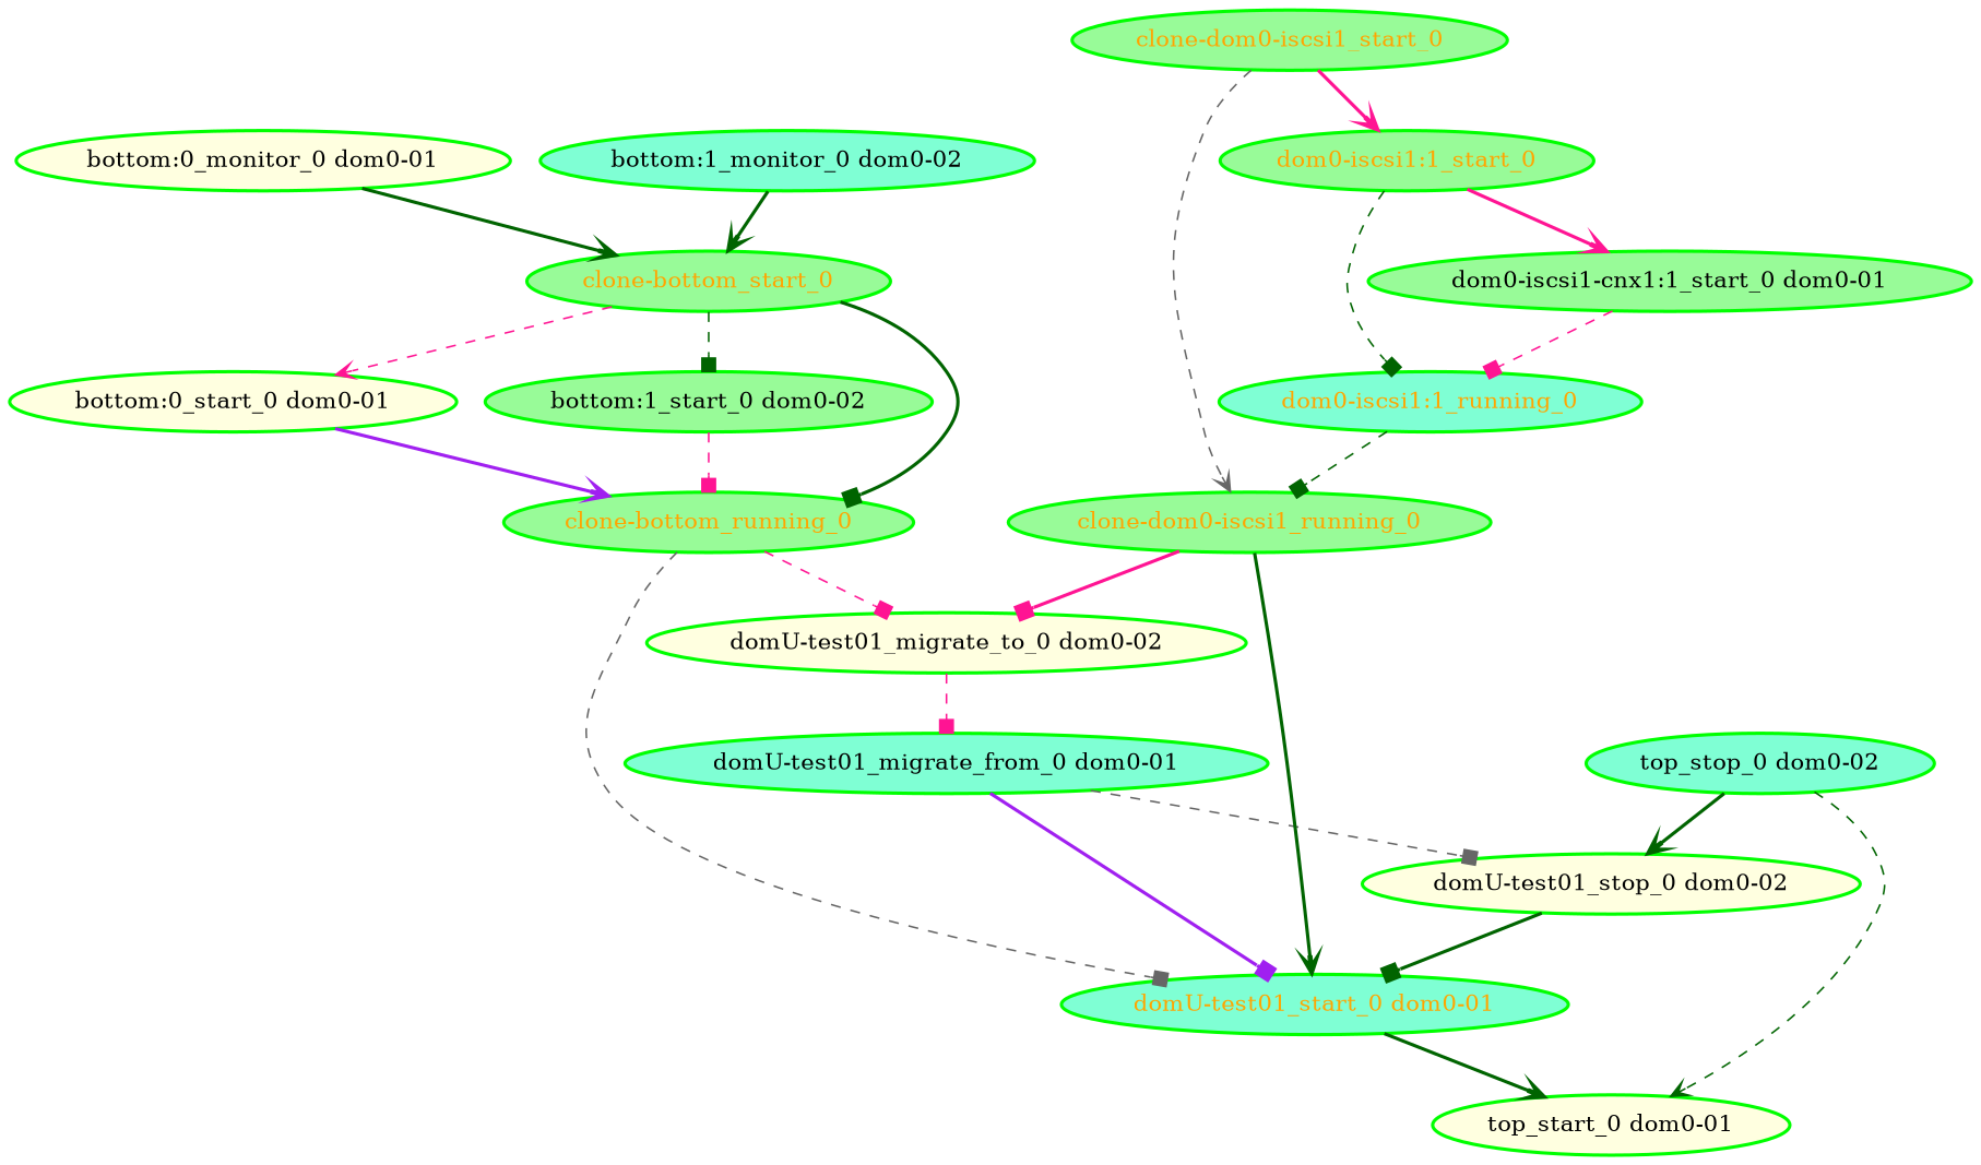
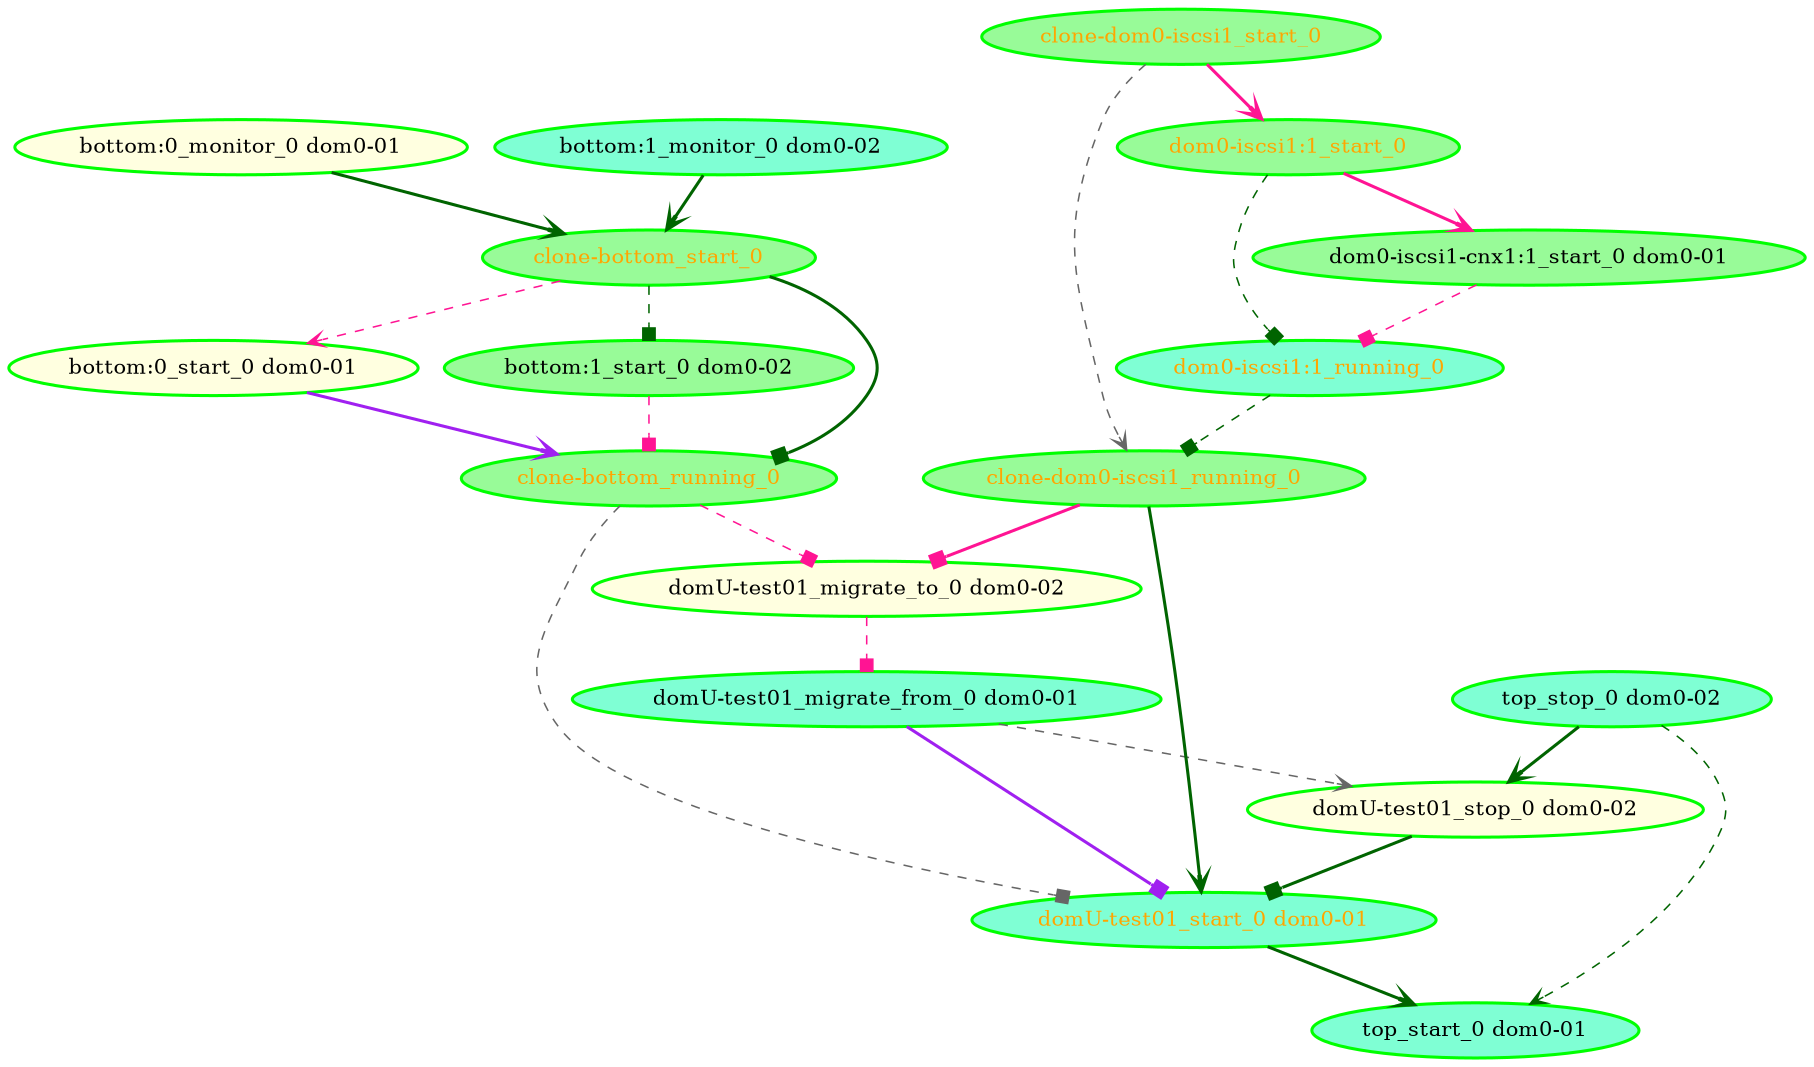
  digraph {
    node [color=green fillcolor=palegreen fontcolor=black style="bold,filled"]
    edge [arrowhead=vee color=darkgreen style=bold]
    "bottom:0_monitor_0 dom0-01" [fillcolor=lightyellow]
    "clone-bottom_start_0" [fontcolor=orange]
    "bottom:0_start_0 dom0-01" [fillcolor=lightyellow]
    "clone-bottom_running_0" [fontcolor=orange]
    "bottom:1_start_0 dom0-02"
    "domU-test01_migrate_to_0 dom0-02" [fillcolor=lightyellow]
    "domU-test01_start_0 dom0-01" [fillcolor=aquamarine fontcolor=orange]
    "domU-test01_migrate_from_0 dom0-01" [fillcolor=aquamarine]
-   "top_start_0 dom0-01" [fillcolor=lightyellow]
+   "top_start_0 dom0-01" [fillcolor=aquamarine]
    "bottom:1_monitor_0 dom0-02" [fillcolor=aquamarine]
    "domU-test01_stop_0 dom0-02" [fillcolor=lightyellow]
    "clone-dom0-iscsi1_running_0" [fontcolor=orange]
    "clone-dom0-iscsi1_start_0" [fontcolor=orange]
    "dom0-iscsi1:1_start_0" [fontcolor=orange]
    "dom0-iscsi1-cnx1:1_start_0 dom0-01"
    "dom0-iscsi1:1_running_0" [fillcolor=aquamarine fontcolor=orange]
    "top_stop_0 dom0-02" [fillcolor=aquamarine]
    "bottom:0_monitor_0 dom0-01" -> "clone-bottom_start_0"
    "clone-bottom_start_0" -> "bottom:0_start_0 dom0-01" [color=deeppink style=dashed]
    "clone-bottom_start_0" -> "clone-bottom_running_0" [arrowhead=box]
    "clone-bottom_start_0" -> "bottom:1_start_0 dom0-02" [arrowhead=box style=dashed]
    "bottom:0_start_0 dom0-01" -> "clone-bottom_running_0" [color=purple]
    "clone-bottom_running_0" -> "domU-test01_migrate_to_0 dom0-02" [arrowhead=box color=deeppink style=dashed]
    "clone-bottom_running_0" -> "domU-test01_start_0 dom0-01" [arrowhead=box color=gray40 style=dashed]
    "bottom:1_start_0 dom0-02" -> "clone-bottom_running_0" [arrowhead=box color=deeppink style=dashed]
    "domU-test01_migrate_to_0 dom0-02" -> "domU-test01_migrate_from_0 dom0-01" [arrowhead=box color=deeppink style=dashed]
    "domU-test01_start_0 dom0-01" -> "top_start_0 dom0-01"
    "domU-test01_migrate_from_0 dom0-01" -> "domU-test01_start_0 dom0-01" [arrowhead=box color=purple]
-   "domU-test01_migrate_from_0 dom0-01" -> "domU-test01_stop_0 dom0-02" [arrowhead=box color=gray40 style=dashed]
+   "domU-test01_migrate_from_0 dom0-01" -> "domU-test01_stop_0 dom0-02" [color=gray40 style=dashed]
    "bottom:1_monitor_0 dom0-02" -> "clone-bottom_start_0"
    "domU-test01_stop_0 dom0-02" -> "domU-test01_start_0 dom0-01" [arrowhead=box]
    "clone-dom0-iscsi1_running_0" -> "domU-test01_migrate_to_0 dom0-02" [arrowhead=box color=deeppink]
    "clone-dom0-iscsi1_running_0" -> "domU-test01_start_0 dom0-01"
    "clone-dom0-iscsi1_start_0" -> "clone-dom0-iscsi1_running_0" [color=gray40 style=dashed]
    "clone-dom0-iscsi1_start_0" -> "dom0-iscsi1:1_start_0" [color=deeppink]
    "dom0-iscsi1:1_start_0" -> "dom0-iscsi1-cnx1:1_start_0 dom0-01" [color=deeppink]
    "dom0-iscsi1:1_start_0" -> "dom0-iscsi1:1_running_0" [arrowhead=box style=dashed]
    "dom0-iscsi1-cnx1:1_start_0 dom0-01" -> "dom0-iscsi1:1_running_0" [arrowhead=box color=deeppink style=dashed]
    "dom0-iscsi1:1_running_0" -> "clone-dom0-iscsi1_running_0" [arrowhead=box style=dashed]
    "top_stop_0 dom0-02" -> "top_start_0 dom0-01" [style=dashed]
    "top_stop_0 dom0-02" -> "domU-test01_stop_0 dom0-02"
  }
